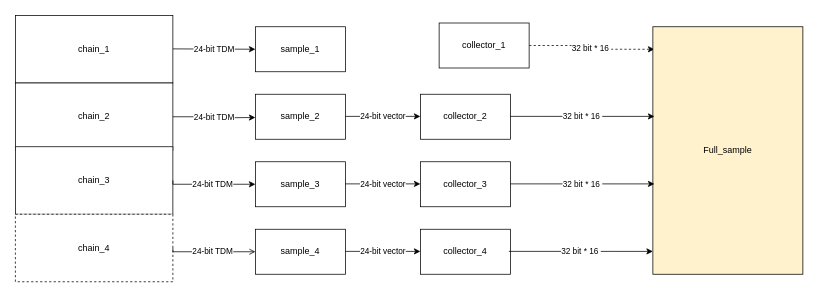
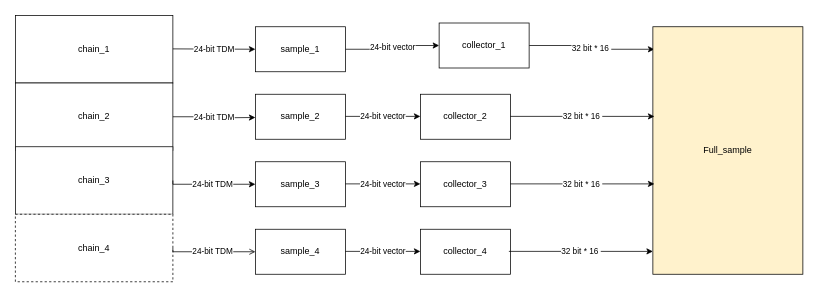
  <mxCell id="0" />
  <mxCell id="1" parent="0" />
+ <mxCell id="2" value="24-bit vector" style="edgeStyle=orthogonalEdgeStyle;rounded=0;orthogonalLoop=1;jettySize=auto;html=1;exitX=1;exitY=0.5;exitDx=0;exitDy=0;entryX=0;entryY=0.5;entryDx=0;entryDy=0;" edge="1" parent="1" source="3" target="8"><mxGeometry relative="1" as="geometry"><mxPoint as="offset" /></mxGeometry></mxCell>
  <mxCell id="3" value="sample_1" style="rounded=0;whiteSpace=wrap;html=1;" vertex="1" parent="1"><mxGeometry x="340" y="35" width="120" height="60" as="geometry" /></mxCell>
  <mxCell id="4" value="sample_2" style="rounded=0;whiteSpace=wrap;html=1;" vertex="1" parent="1"><mxGeometry x="340" y="125" width="120" height="60" as="geometry" /></mxCell>
  <mxCell id="5" value="sample_3" style="rounded=0;whiteSpace=wrap;html=1;" vertex="1" parent="1"><mxGeometry x="340" y="215" width="120" height="60" as="geometry" /></mxCell>
  <mxCell id="6" value="sample_4" style="rounded=0;whiteSpace=wrap;html=1;" vertex="1" parent="1"><mxGeometry x="340" y="305" width="120" height="60" as="geometry" /></mxCell>
- <mxCell id="7" value="32 bit * 16&amp;nbsp;" style="edgeStyle=orthogonalEdgeStyle;rounded=0;orthogonalLoop=1;jettySize=auto;html=1;exitX=1;exitY=0.5;exitDx=0;exitDy=0;entryX=0.01;entryY=0.091;entryDx=0;entryDy=0;entryPerimeter=0;dashed=1;" edge="1" parent="1" source="8" target="15"><mxGeometry relative="1" as="geometry" /></mxCell>
+ <mxCell id="7" value="32 bit * 16&amp;nbsp;" style="edgeStyle=orthogonalEdgeStyle;rounded=0;orthogonalLoop=1;jettySize=auto;html=1;exitX=1;exitY=0.5;exitDx=0;exitDy=0;entryX=0.01;entryY=0.091;entryDx=0;entryDy=0;entryPerimeter=0;" edge="1" parent="1" source="8" target="15"><mxGeometry relative="1" as="geometry" /></mxCell>
  <mxCell id="8" value="collector_1" style="rounded=0;whiteSpace=wrap;html=1;" vertex="1" parent="1"><mxGeometry x="585" y="30" width="120" height="60" as="geometry" /></mxCell>
  <mxCell id="9" value="collector_2" style="rounded=0;whiteSpace=wrap;html=1;" vertex="1" parent="1"><mxGeometry x="560" y="125" width="120" height="60" as="geometry" /></mxCell>
  <mxCell id="10" value="collector_3" style="rounded=0;whiteSpace=wrap;html=1;" vertex="1" parent="1"><mxGeometry x="560" y="215" width="120" height="60" as="geometry" /></mxCell>
  <mxCell id="11" value="collector_4" style="rounded=0;whiteSpace=wrap;html=1;" vertex="1" parent="1"><mxGeometry x="560" y="305" width="120" height="60" as="geometry" /></mxCell>
  <mxCell id="12" value="24-bit vector" style="edgeStyle=orthogonalEdgeStyle;rounded=0;orthogonalLoop=1;jettySize=auto;html=1;exitX=1;exitY=0.5;exitDx=0;exitDy=0;entryX=0;entryY=0.5;entryDx=0;entryDy=0;" edge="1" parent="1"><mxGeometry relative="1" as="geometry"><mxPoint x="460" y="154.5" as="sourcePoint" /><mxPoint x="560" y="154.5" as="targetPoint" /><mxPoint as="offset" /><Array as="points"><mxPoint x="530" y="155" /><mxPoint x="530" y="155" /></Array></mxGeometry></mxCell>
  <mxCell id="13" value="24-bit vector" style="edgeStyle=orthogonalEdgeStyle;rounded=0;orthogonalLoop=1;jettySize=auto;html=1;exitX=1;exitY=0.5;exitDx=0;exitDy=0;entryX=0;entryY=0.5;entryDx=0;entryDy=0;" edge="1" parent="1"><mxGeometry relative="1" as="geometry"><mxPoint x="460" y="244.5" as="sourcePoint" /><mxPoint x="560" y="244.5" as="targetPoint" /><mxPoint as="offset" /></mxGeometry></mxCell>
  <mxCell id="14" value="24-bit vector" style="edgeStyle=orthogonalEdgeStyle;rounded=0;orthogonalLoop=1;jettySize=auto;html=1;exitX=1;exitY=0.5;exitDx=0;exitDy=0;entryX=0;entryY=0.5;entryDx=0;entryDy=0;" edge="1" parent="1"><mxGeometry relative="1" as="geometry"><mxPoint x="460" y="334.5" as="sourcePoint" /><mxPoint x="560" y="334.5" as="targetPoint" /><mxPoint as="offset" /><Array as="points"><mxPoint x="480" y="334.5" /><mxPoint x="480" y="334.5" /></Array></mxGeometry></mxCell>
  <mxCell id="15" value="Full_sample" style="rounded=0;whiteSpace=wrap;html=1;fillColor=#fff2cc;" vertex="1" parent="1"><mxGeometry x="870" y="35" width="200" height="330" as="geometry" /></mxCell>
  <mxCell id="16" value="32 bit * 16&amp;nbsp;" style="edgeStyle=orthogonalEdgeStyle;rounded=0;orthogonalLoop=1;jettySize=auto;html=1;exitX=1;exitY=0.5;exitDx=0;exitDy=0;entryX=0.01;entryY=0.091;entryDx=0;entryDy=0;entryPerimeter=0;" edge="1" parent="1"><mxGeometry relative="1" as="geometry"><mxPoint x="680" y="154.5" as="sourcePoint" /><mxPoint x="872" y="154.53" as="targetPoint" /></mxGeometry></mxCell>
  <mxCell id="17" value="32 bit * 16&amp;nbsp;" style="edgeStyle=orthogonalEdgeStyle;rounded=0;orthogonalLoop=1;jettySize=auto;html=1;exitX=1;exitY=0.5;exitDx=0;exitDy=0;entryX=0.01;entryY=0.091;entryDx=0;entryDy=0;entryPerimeter=0;" edge="1" parent="1"><mxGeometry relative="1" as="geometry"><mxPoint x="680" y="244.5" as="sourcePoint" /><mxPoint x="872" y="244.53" as="targetPoint" /></mxGeometry></mxCell>
  <mxCell id="18" value="32 bit * 16&amp;nbsp;" style="edgeStyle=orthogonalEdgeStyle;rounded=0;orthogonalLoop=1;jettySize=auto;html=1;exitX=1;exitY=0.5;exitDx=0;exitDy=0;entryX=0.01;entryY=0.091;entryDx=0;entryDy=0;entryPerimeter=0;" edge="1" parent="1"><mxGeometry relative="1" as="geometry"><mxPoint x="678" y="334.5" as="sourcePoint" /><mxPoint x="870" y="334.53" as="targetPoint" /></mxGeometry></mxCell>
  <mxCell id="19" value="chain_1" style="rounded=0;whiteSpace=wrap;html=1;" vertex="1" parent="1"><mxGeometry x="20" y="20" width="210" height="90" as="geometry" /></mxCell>
  <mxCell id="20" value="chain_2" style="rounded=0;whiteSpace=wrap;html=1;" vertex="1" parent="1"><mxGeometry x="20" y="110" width="210" height="90" as="geometry" /></mxCell>
  <mxCell id="21" value="chain_3" style="rounded=0;whiteSpace=wrap;html=1;" vertex="1" parent="1"><mxGeometry x="20" y="195" width="210" height="90" as="geometry" /></mxCell>
  <mxCell id="22" value="chain_4" style="rounded=0;whiteSpace=wrap;html=1;dashed=1;" vertex="1" parent="1"><mxGeometry x="20" y="285" width="210" height="90" as="geometry" /></mxCell>
  <mxCell id="23" value="24-bit TDM" style="edgeStyle=orthogonalEdgeStyle;rounded=0;orthogonalLoop=1;jettySize=auto;html=1;exitX=1;exitY=0.5;exitDx=0;exitDy=0;entryX=0;entryY=0.5;entryDx=0;entryDy=0;" edge="1" parent="1" target="3"><mxGeometry relative="1" as="geometry"><mxPoint y="64.5" as="sourcePoint" x="230" /><mxPoint x="330" y="64.5" as="targetPoint" /><mxPoint as="offset" /><Array as="points" /></mxGeometry></mxCell>
  <mxCell id="24" value="24-bit TDM" style="edgeStyle=orthogonalEdgeStyle;rounded=0;orthogonalLoop=1;jettySize=auto;html=1;exitX=1;exitY=0.5;exitDx=0;exitDy=0;" edge="1" parent="1" source="20"><mxGeometry relative="1" as="geometry"><mxPoint x="270" y="155" as="sourcePoint" /><mxPoint x="340" y="156" as="targetPoint" /><mxPoint as="offset" /><Array as="points" /></mxGeometry></mxCell>
  <mxCell id="25" value="24-bit TDM" style="edgeStyle=orthogonalEdgeStyle;rounded=0;orthogonalLoop=1;jettySize=auto;html=1;exitX=1;exitY=0.5;exitDx=0;exitDy=0;" edge="1" parent="1" source="21"><mxGeometry relative="1" as="geometry"><mxPoint x="260" y="245" as="sourcePoint" /><mxPoint x="340" y="245" as="targetPoint" /><mxPoint as="offset" /><Array as="points"><mxPoint y="245" x="230" /></Array></mxGeometry></mxCell>
  <mxCell id="26" value="24-bit TDM" style="edgeStyle=orthogonalEdgeStyle;rounded=0;orthogonalLoop=1;jettySize=auto;html=1;exitX=1;exitY=0.5;exitDx=0;exitDy=0;entryX=0;entryY=0.5;entryDx=0;entryDy=0;endArrow=open;" edge="1" parent="1" source="22" target="6"><mxGeometry relative="1" as="geometry"><mxPoint x="250" y="325" as="sourcePoint" /><mxPoint x="360" y="325.5" as="targetPoint" /><mxPoint as="offset" /><Array as="points"><mxPoint y="335" x="230" /></Array></mxGeometry></mxCell>
